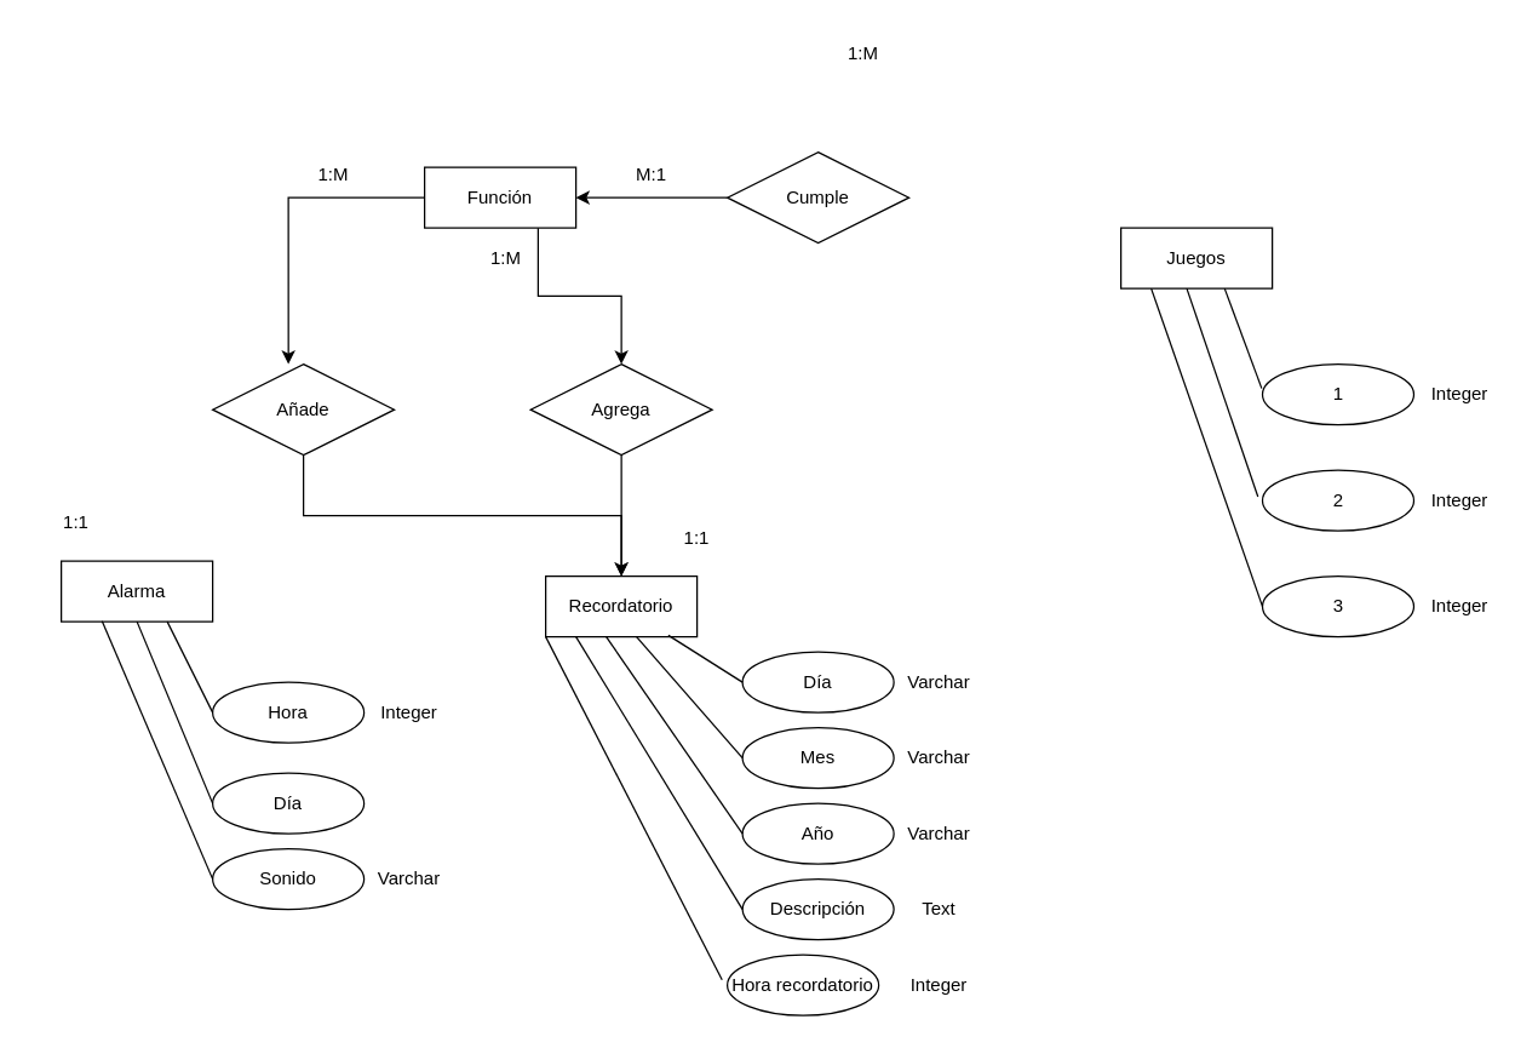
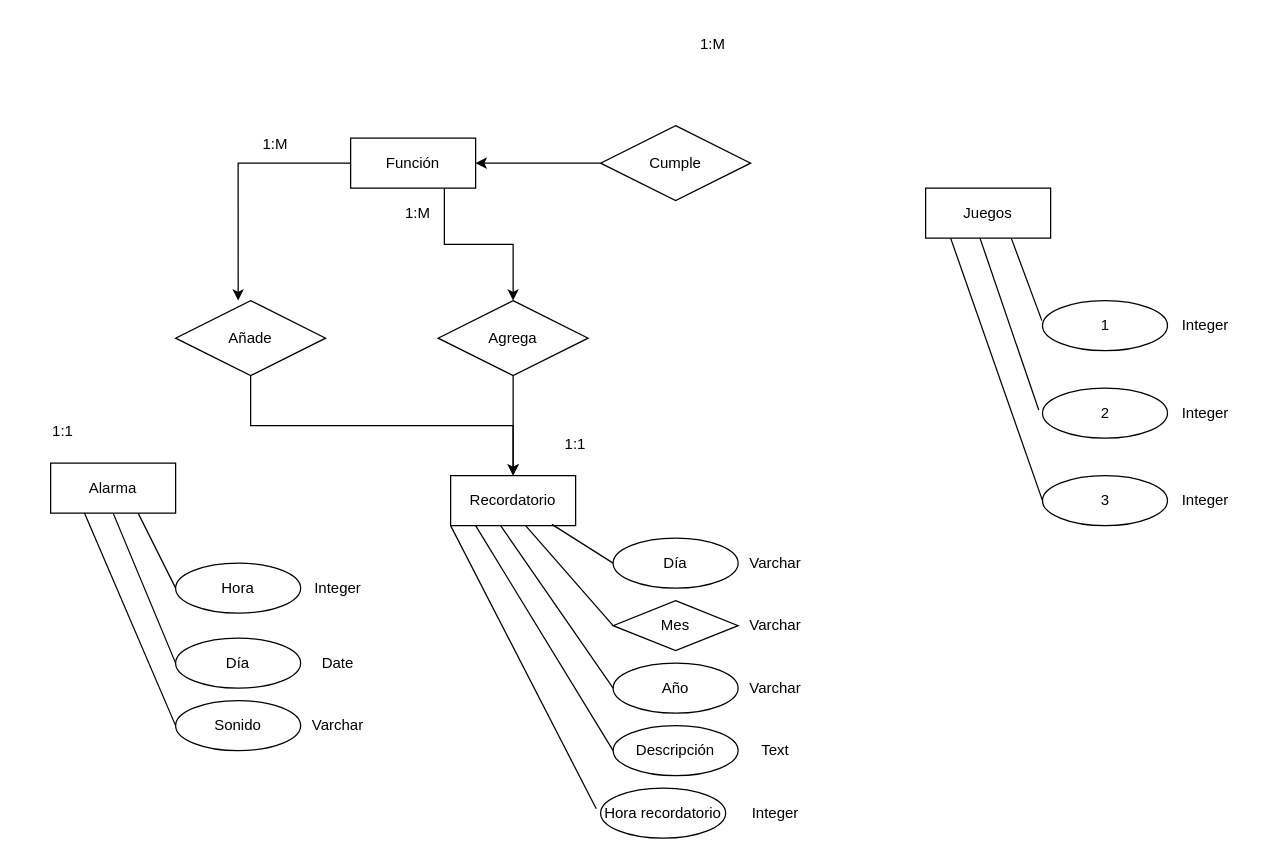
  <mxCell id="0" />
  <mxCell id="1" parent="0" />
  <mxCell id="2" style="edgeStyle=orthogonalEdgeStyle;rounded=0;orthogonalLoop=1;jettySize=auto;html=1;exitX=0.75;exitY=1;exitDx=0;exitDy=0;" edge="1" parent="1" source="3" target="9"><mxGeometry relative="1" as="geometry" /></mxCell>
  <mxCell id="3" value="Función" style="whiteSpace=wrap;html=1;align=center;" vertex="1" parent="1"><mxGeometry x="280" y="110" width="100" height="40" as="geometry" /></mxCell>
  <mxCell id="4" value="" style="edgeStyle=orthogonalEdgeStyle;rounded=0;orthogonalLoop=1;jettySize=auto;html=1;" edge="1" parent="1" source="5" target="3"><mxGeometry relative="1" as="geometry" /></mxCell>
  <mxCell id="5" value="Cumple" style="shape=rhombus;perimeter=rhombusPerimeter;whiteSpace=wrap;html=1;align=center;" vertex="1" parent="1"><mxGeometry x="480" y="100" width="120" height="60" as="geometry" /></mxCell>
  <mxCell id="6" style="edgeStyle=orthogonalEdgeStyle;rounded=0;orthogonalLoop=1;jettySize=auto;html=1;exitX=0.5;exitY=1;exitDx=0;exitDy=0;" edge="1" parent="1" source="7" target="12"><mxGeometry relative="1" as="geometry" /></mxCell>
  <mxCell id="7" value="Añade" style="shape=rhombus;perimeter=rhombusPerimeter;whiteSpace=wrap;html=1;align=center;" vertex="1" parent="1"><mxGeometry x="140" y="240" width="120" height="60" as="geometry" /></mxCell>
  <mxCell id="8" style="edgeStyle=orthogonalEdgeStyle;rounded=0;orthogonalLoop=1;jettySize=auto;html=1;exitX=0.5;exitY=1;exitDx=0;exitDy=0;" edge="1" parent="1" source="9" target="12"><mxGeometry relative="1" as="geometry" /></mxCell>
  <mxCell id="9" value="Agrega" style="shape=rhombus;perimeter=rhombusPerimeter;whiteSpace=wrap;html=1;align=center;" vertex="1" parent="1"><mxGeometry x="350" y="240" width="120" height="60" as="geometry" /></mxCell>
  <mxCell id="10" style="edgeStyle=orthogonalEdgeStyle;rounded=0;orthogonalLoop=1;jettySize=auto;html=1;exitX=0;exitY=0.5;exitDx=0;exitDy=0;entryX=0.417;entryY=0;entryDx=0;entryDy=0;entryPerimeter=0;" edge="1" parent="1" source="3" target="7"><mxGeometry relative="1" as="geometry" /></mxCell>
  <mxCell id="11" value="Alarma" style="whiteSpace=wrap;html=1;align=center;" vertex="1" parent="1"><mxGeometry x="40" y="370" width="100" height="40" as="geometry" /></mxCell>
  <mxCell id="12" value="Recordatorio" style="whiteSpace=wrap;html=1;align=center;" vertex="1" parent="1"><mxGeometry x="360" y="380" width="100" height="40" as="geometry" /></mxCell>
  <mxCell id="13" value="Hora" style="ellipse;whiteSpace=wrap;html=1;align=center;" vertex="1" parent="1"><mxGeometry x="140" y="450" width="100" height="40" as="geometry" /></mxCell>
  <mxCell id="14" value="Día" style="ellipse;whiteSpace=wrap;html=1;align=center;" vertex="1" parent="1"><mxGeometry x="140" y="510" width="100" height="40" as="geometry" /></mxCell>
  <mxCell id="15" value="Sonido" style="ellipse;whiteSpace=wrap;html=1;align=center;" vertex="1" parent="1"><mxGeometry x="140" y="560" width="100" height="40" as="geometry" /></mxCell>
  <mxCell id="16" value="" style="endArrow=none;html=1;rounded=0;" edge="1" parent="1"><mxGeometry width="50" height="50" relative="1" as="geometry"><mxPoint x="139.995" y="580.005" as="sourcePoint" /><mxPoint x="66.971" y="409.72" as="targetPoint" /></mxGeometry></mxCell>
  <mxCell id="17" value="Día" style="ellipse;whiteSpace=wrap;html=1;align=center;" vertex="1" parent="1"><mxGeometry x="490" y="430" width="100" height="40" as="geometry" /></mxCell>
- <mxCell id="18" value="Mes" style="ellipse;whiteSpace=wrap;html=1;align=center;" vertex="1" parent="1"><mxGeometry x="490" y="480" width="100" height="40" as="geometry" /></mxCell>
+ <mxCell id="18" value="Mes" style="rhombus;whiteSpace=wrap;html=1;align=center;" vertex="1" parent="1"><mxGeometry x="490" y="480" width="100" height="40" as="geometry" /></mxCell>
  <mxCell id="19" value="Año" style="ellipse;whiteSpace=wrap;html=1;align=center;" vertex="1" parent="1"><mxGeometry x="490" y="530" width="100" height="40" as="geometry" /></mxCell>
  <mxCell id="20" value="Descripción" style="ellipse;whiteSpace=wrap;html=1;align=center;" vertex="1" parent="1"><mxGeometry x="490" y="580" width="100" height="40" as="geometry" /></mxCell>
  <mxCell id="21" value="Hora recordatorio" style="ellipse;whiteSpace=wrap;html=1;align=center;" vertex="1" parent="1"><mxGeometry x="480" y="630" width="100" height="40" as="geometry" /></mxCell>
  <mxCell id="22" value="" style="endArrow=none;html=1;rounded=0;exitX=0;exitY=0.5;exitDx=0;exitDy=0;entryX=0.81;entryY=0.975;entryDx=0;entryDy=0;entryPerimeter=0;" edge="1" parent="1" source="17" target="12"><mxGeometry width="50" height="50" relative="1" as="geometry"><mxPoint x="400" y="470" as="sourcePoint" /><mxPoint x="450" y="420" as="targetPoint" /></mxGeometry></mxCell>
  <mxCell id="23" value="" style="endArrow=none;html=1;rounded=0;exitX=0;exitY=0.5;exitDx=0;exitDy=0;" edge="1" parent="1" source="18"><mxGeometry width="50" height="50" relative="1" as="geometry"><mxPoint x="460" y="450" as="sourcePoint" /><mxPoint x="420" y="420" as="targetPoint" /></mxGeometry></mxCell>
  <mxCell id="24" value="" style="endArrow=none;html=1;rounded=0;exitX=0;exitY=0.5;exitDx=0;exitDy=0;" edge="1" parent="1" source="19"><mxGeometry width="50" height="50" relative="1" as="geometry"><mxPoint x="470" y="500" as="sourcePoint" /><mxPoint x="400" y="420" as="targetPoint" /></mxGeometry></mxCell>
  <mxCell id="25" value="" style="endArrow=none;html=1;rounded=0;exitX=0;exitY=0.5;exitDx=0;exitDy=0;" edge="1" parent="1" source="20"><mxGeometry width="50" height="50" relative="1" as="geometry"><mxPoint x="470" y="550" as="sourcePoint" /><mxPoint x="380" y="420" as="targetPoint" /></mxGeometry></mxCell>
  <mxCell id="26" value="" style="endArrow=none;html=1;rounded=0;exitX=-0.035;exitY=0.413;exitDx=0;exitDy=0;exitPerimeter=0;" edge="1" parent="1" source="21"><mxGeometry width="50" height="50" relative="1" as="geometry"><mxPoint x="470" y="600" as="sourcePoint" /><mxPoint x="360" y="420" as="targetPoint" /></mxGeometry></mxCell>
  <mxCell id="27" value="" style="endArrow=none;html=1;rounded=0;entryX=0.775;entryY=1.088;entryDx=0;entryDy=0;entryPerimeter=0;exitX=0;exitY=0.5;exitDx=0;exitDy=0;" edge="1" parent="1" source="14"><mxGeometry width="50" height="50" relative="1" as="geometry"><mxPoint x="162" y="446" as="sourcePoint" /><mxPoint x="90" y="410" as="targetPoint" /></mxGeometry></mxCell>
  <mxCell id="28" value="" style="endArrow=none;html=1;rounded=0;entryX=0.775;entryY=1.088;entryDx=0;entryDy=0;entryPerimeter=0;exitX=0;exitY=0.5;exitDx=0;exitDy=0;" edge="1" parent="1" source="13"><mxGeometry width="50" height="50" relative="1" as="geometry"><mxPoint x="160" y="530" as="sourcePoint" /><mxPoint x="110" y="410" as="targetPoint" /></mxGeometry></mxCell>
  <mxCell id="29" value="Juegos" style="whiteSpace=wrap;html=1;align=center;" vertex="1" parent="1"><mxGeometry x="740" y="150" width="100" height="40" as="geometry" /></mxCell>
  <mxCell id="30" value="1" style="ellipse;whiteSpace=wrap;html=1;align=center;" vertex="1" parent="1"><mxGeometry x="833.5" y="240" width="100" height="40" as="geometry" /></mxCell>
  <mxCell id="31" value="2" style="ellipse;whiteSpace=wrap;html=1;align=center;" vertex="1" parent="1"><mxGeometry x="833.5" y="310" width="100" height="40" as="geometry" /></mxCell>
  <mxCell id="32" value="3" style="ellipse;whiteSpace=wrap;html=1;align=center;" vertex="1" parent="1"><mxGeometry x="833.5" y="380" width="100" height="40" as="geometry" /></mxCell>
  <mxCell id="33" value="" style="endArrow=none;html=1;rounded=0;exitX=-0.005;exitY=0.4;exitDx=0;exitDy=0;exitPerimeter=0;" edge="1" parent="1" source="30"><mxGeometry width="50" height="50" relative="1" as="geometry"><mxPoint x="758.5" y="240" as="sourcePoint" /><mxPoint x="808.5" y="190" as="targetPoint" /></mxGeometry></mxCell>
  <mxCell id="34" value="" style="endArrow=none;html=1;rounded=0;exitX=-0.03;exitY=0.438;exitDx=0;exitDy=0;exitPerimeter=0;entryX=0.5;entryY=1;entryDx=0;entryDy=0;" edge="1" parent="1" source="31"><mxGeometry width="50" height="50" relative="1" as="geometry"><mxPoint x="808.5" y="260" as="sourcePoint" /><mxPoint x="783.5" y="190" as="targetPoint" /></mxGeometry></mxCell>
  <mxCell id="35" value="" style="endArrow=none;html=1;rounded=0;exitX=0;exitY=0.5;exitDx=0;exitDy=0;" edge="1" parent="1" source="32"><mxGeometry width="50" height="50" relative="1" as="geometry"><mxPoint x="807" y="324" as="sourcePoint" /><mxPoint x="760" y="190" as="targetPoint" /></mxGeometry></mxCell>
  <mxCell id="36" value="Integer" style="text;html=1;align=center;verticalAlign=middle;whiteSpace=wrap;rounded=0;" vertex="1" parent="1"><mxGeometry x="240" y="455" width="60" height="30" as="geometry" /></mxCell>
  <mxCell id="37" value="Integer" style="text;html=1;align=center;verticalAlign=middle;whiteSpace=wrap;rounded=0;" vertex="1" parent="1"><mxGeometry x="590" y="635" width="60" height="30" as="geometry" /></mxCell>
  <mxCell id="38" value="Integer" style="text;html=1;align=center;verticalAlign=middle;whiteSpace=wrap;rounded=0;" vertex="1" parent="1"><mxGeometry x="933.5" y="245" width="60" height="30" as="geometry" /></mxCell>
  <mxCell id="39" value="Integer" style="text;html=1;align=center;verticalAlign=middle;whiteSpace=wrap;rounded=0;" vertex="1" parent="1"><mxGeometry x="933.5" y="315" width="60" height="30" as="geometry" /></mxCell>
  <mxCell id="40" value="Integer" style="text;html=1;align=center;verticalAlign=middle;whiteSpace=wrap;rounded=0;" vertex="1" parent="1"><mxGeometry x="933.5" y="385" width="60" height="30" as="geometry" /></mxCell>
+ <mxCell id="41" value="Date" style="text;html=1;align=center;verticalAlign=middle;whiteSpace=wrap;rounded=0;" vertex="1" parent="1"><mxGeometry x="240" y="515" width="60" height="30" as="geometry" /></mxCell>
  <mxCell id="42" value="Varchar" style="text;html=1;align=center;verticalAlign=middle;whiteSpace=wrap;rounded=0;" vertex="1" parent="1"><mxGeometry x="240" y="565" width="60" height="30" as="geometry" /></mxCell>
  <mxCell id="43" value="Varchar" style="text;html=1;align=center;verticalAlign=middle;whiteSpace=wrap;rounded=0;" vertex="1" parent="1"><mxGeometry x="590" y="435" width="60" height="30" as="geometry" /></mxCell>
  <mxCell id="44" value="Varchar" style="text;html=1;align=center;verticalAlign=middle;whiteSpace=wrap;rounded=0;" vertex="1" parent="1"><mxGeometry x="590" y="485" width="60" height="30" as="geometry" /></mxCell>
  <mxCell id="45" value="Varchar" style="text;html=1;align=center;verticalAlign=middle;whiteSpace=wrap;rounded=0;" vertex="1" parent="1"><mxGeometry x="590" y="535" width="60" height="30" as="geometry" /></mxCell>
  <mxCell id="46" value="Text" style="text;html=1;align=center;verticalAlign=middle;whiteSpace=wrap;rounded=0;" vertex="1" parent="1"><mxGeometry x="590" y="585" width="60" height="30" as="geometry" /></mxCell>
  <mxCell id="47" value="1:1" style="text;html=1;align=center;verticalAlign=middle;whiteSpace=wrap;rounded=0;" vertex="1" parent="1"><mxGeometry x="20" y="330" width="60" height="30" as="geometry" /></mxCell>
  <mxCell id="48" value="1:1" style="text;html=1;align=center;verticalAlign=middle;whiteSpace=wrap;rounded=0;" vertex="1" parent="1"><mxGeometry x="430" y="340" width="60" height="30" as="geometry" /></mxCell>
  <mxCell id="49" value="1:M" style="text;html=1;align=center;verticalAlign=middle;whiteSpace=wrap;rounded=0;" vertex="1" parent="1"><mxGeometry x="190" y="100" width="60" height="30" as="geometry" /></mxCell>
  <mxCell id="50" value="1:M" style="text;html=1;align=center;verticalAlign=middle;whiteSpace=wrap;rounded=0;" vertex="1" parent="1"><mxGeometry x="304" y="155" width="60" height="30" as="geometry" /></mxCell>
- <mxCell id="51" value="M:1" style="text;html=1;align=center;verticalAlign=middle;whiteSpace=wrap;rounded=0;" vertex="1" parent="1"><mxGeometry x="400" y="100" width="60" height="30" as="geometry" /></mxCell>
  <mxCell id="52" value="1:M" style="text;html=1;align=center;verticalAlign=middle;whiteSpace=wrap;rounded=0;" vertex="1" parent="1"><mxGeometry x="540" y="20" width="60" height="30" as="geometry" /></mxCell>
